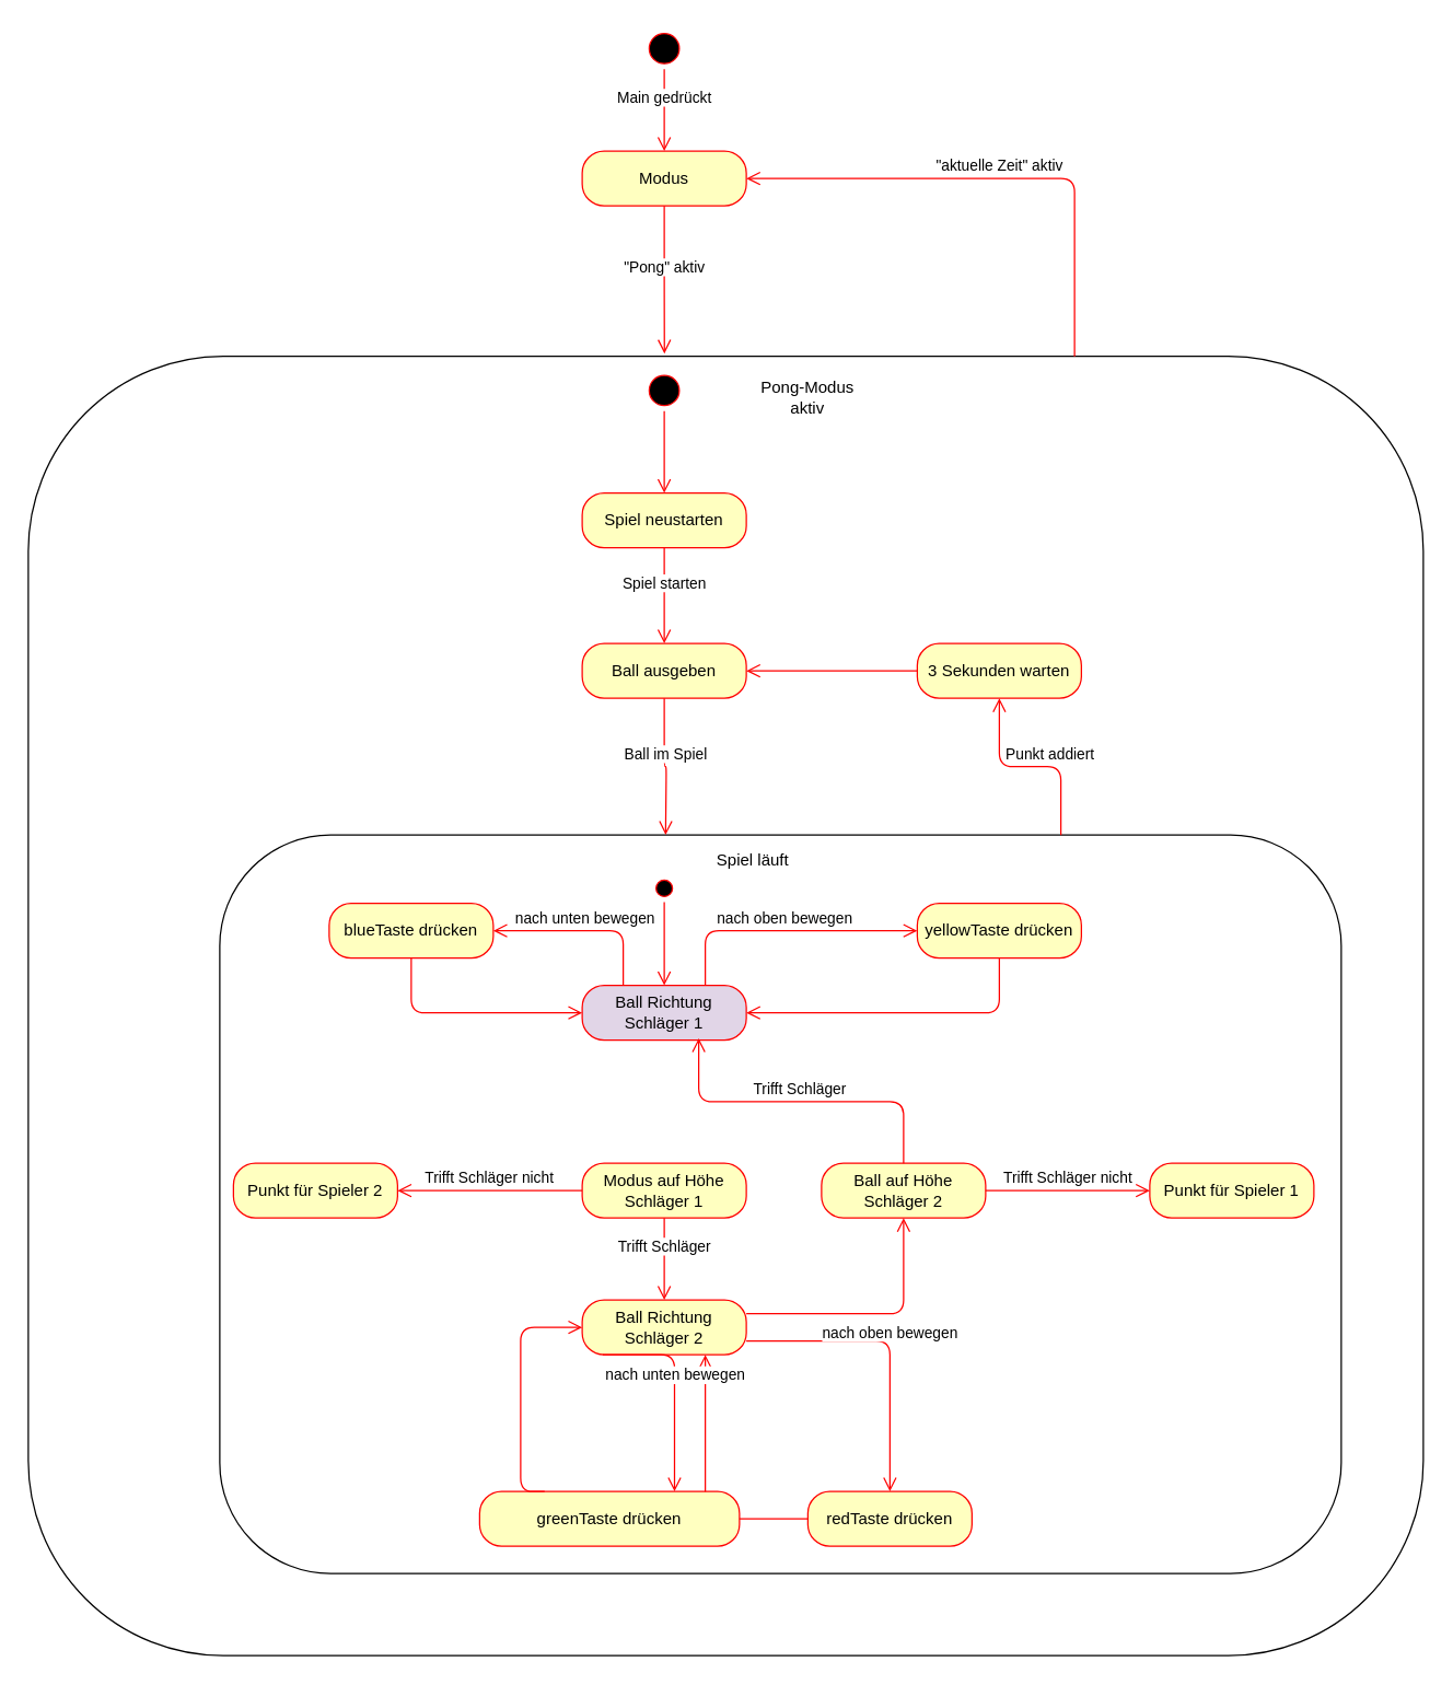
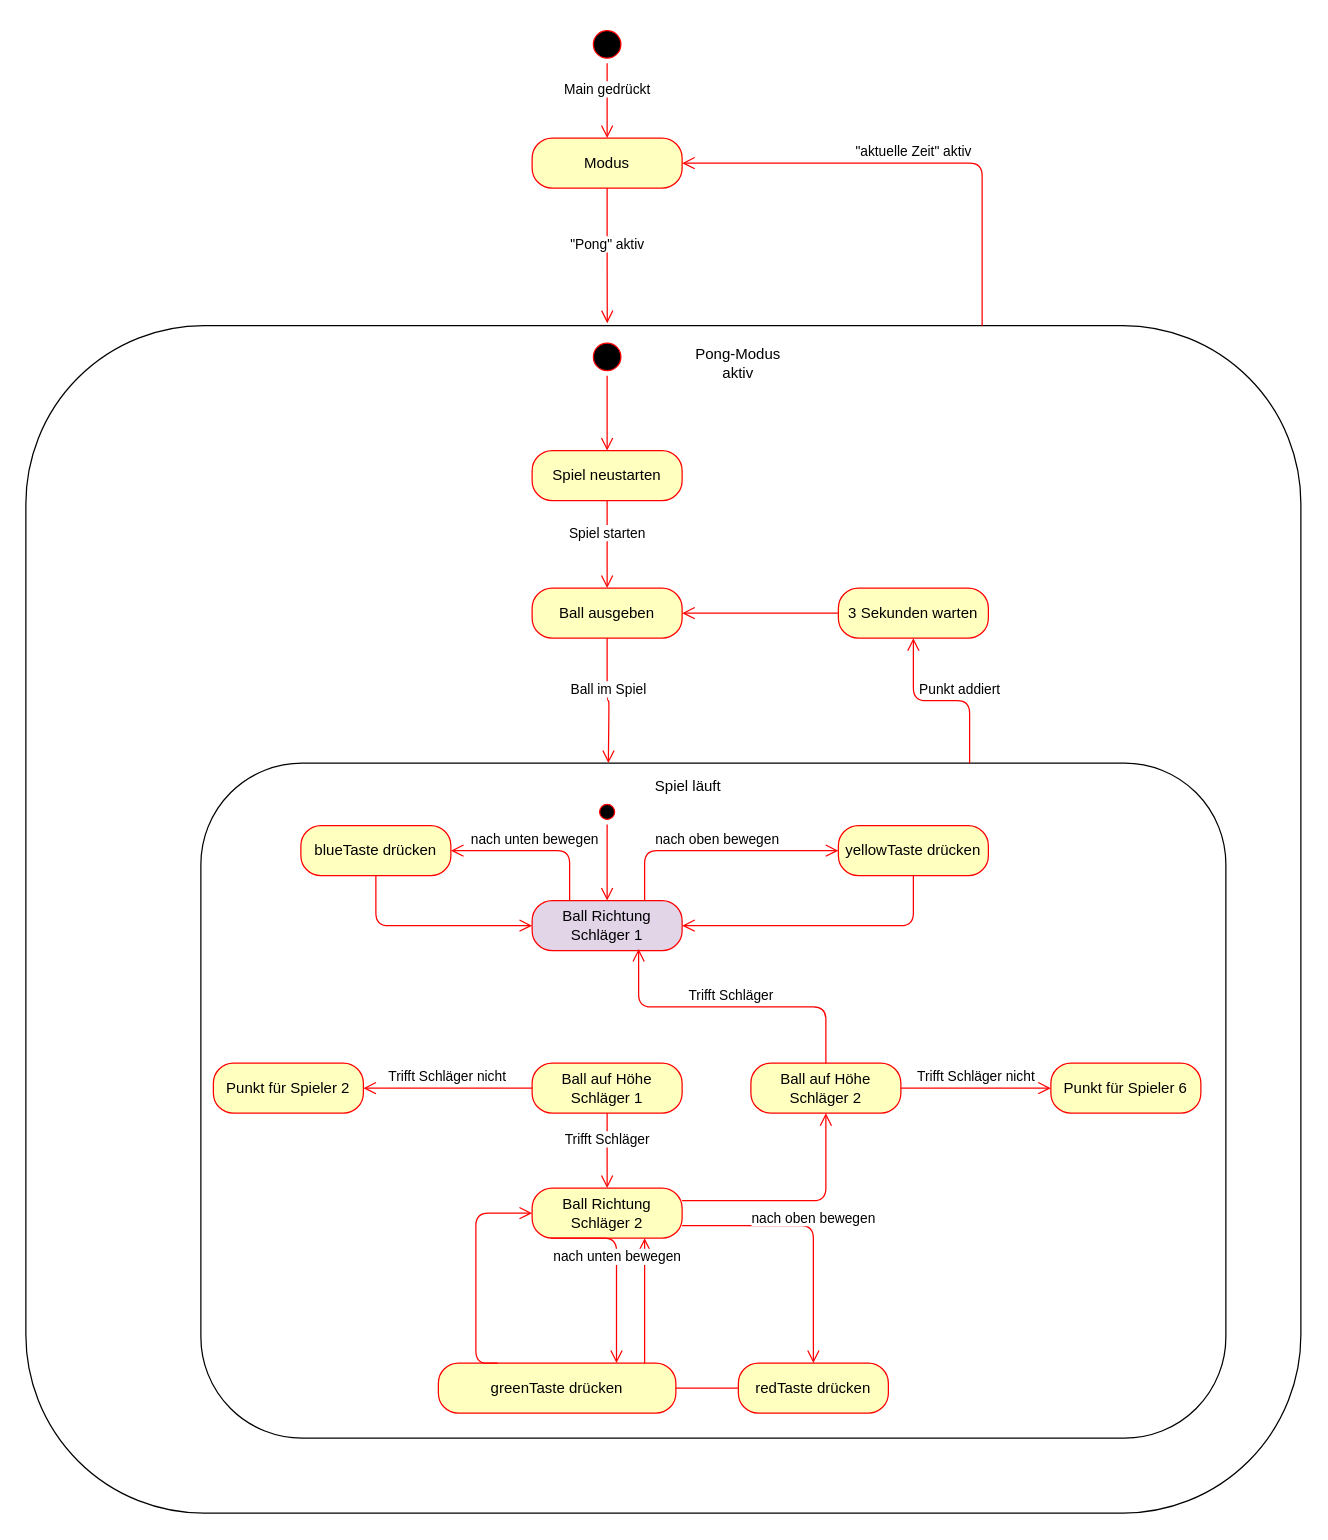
  <mxCell id="0" />
  <mxCell id="1" parent="0" />
  <mxCell id="2" value="" style="rounded=1;whiteSpace=wrap;html=1;" vertex="1" parent="1"><mxGeometry x="20" y="260" width="1020" height="950" as="geometry" /></mxCell>
  <mxCell id="3" value="" style="rounded=1;whiteSpace=wrap;html=1;" vertex="1" parent="1"><mxGeometry x="160" y="610" width="820" height="540" as="geometry" /></mxCell>
  <mxCell id="4" value="" style="ellipse;html=1;shape=startState;fillColor=#000000;strokeColor=#ff0000;" vertex="1" parent="1"><mxGeometry x="470" y="270" width="30" height="30" as="geometry" /></mxCell>
  <mxCell id="5" value="" style="edgeStyle=orthogonalEdgeStyle;html=1;verticalAlign=bottom;endArrow=open;endSize=8;strokeColor=#ff0000;entryX=0.5;entryY=0;entryDx=0;entryDy=0;" edge="1" source="4" parent="1" target="6"><mxGeometry relative="1" as="geometry"><mxPoint x="485" y="360" as="targetPoint" /></mxGeometry></mxCell>
  <mxCell id="6" value="Spiel neustarten" style="rounded=1;whiteSpace=wrap;html=1;arcSize=40;fontColor=#000000;fillColor=#ffffc0;strokeColor=#ff0000;" vertex="1" parent="1"><mxGeometry x="425" y="360" width="120" height="40" as="geometry" /></mxCell>
  <mxCell id="7" value="Spiel starten" style="edgeStyle=orthogonalEdgeStyle;html=1;verticalAlign=bottom;endArrow=open;endSize=8;strokeColor=#ff0000;entryX=0.5;entryY=0;entryDx=0;entryDy=0;" edge="1" source="6" parent="1" target="8"><mxGeometry relative="1" as="geometry"><mxPoint x="485" y="460" as="targetPoint" /></mxGeometry></mxCell>
  <mxCell id="8" value="Ball ausgeben" style="rounded=1;whiteSpace=wrap;html=1;arcSize=40;fontColor=#000000;fillColor=#ffffc0;strokeColor=#ff0000;" vertex="1" parent="1"><mxGeometry x="425" y="470" width="120" height="40" as="geometry" /></mxCell>
  <mxCell id="9" value="" style="ellipse;html=1;shape=startState;fillColor=#000000;strokeColor=#ff0000;rounded=1;" vertex="1" parent="1"><mxGeometry x="475" y="639" width="20" height="20" as="geometry" /></mxCell>
  <mxCell id="10" value="" style="edgeStyle=orthogonalEdgeStyle;html=1;verticalAlign=bottom;endArrow=open;endSize=8;strokeColor=#ff0000;" edge="1" source="9" parent="1"><mxGeometry relative="1" as="geometry"><mxPoint x="485" y="720" as="targetPoint" /></mxGeometry></mxCell>
  <mxCell id="11" value="Spiel läuft" style="text;html=1;strokeColor=none;fillColor=none;align=center;verticalAlign=middle;whiteSpace=wrap;rounded=0;" vertex="1" parent="1"><mxGeometry x="510" y="609" width="80" height="40" as="geometry" /></mxCell>
  <mxCell id="12" value="Ball Richtung Schläger 1" style="rounded=1;whiteSpace=wrap;html=1;arcSize=40;fontColor=#000000;fillColor=#e1d5e7;strokeColor=#ff0000;" vertex="1" parent="1"><mxGeometry x="425" y="720" width="120" height="40" as="geometry" /></mxCell>
  <mxCell id="13" value="yellowTaste drücken" style="rounded=1;whiteSpace=wrap;html=1;arcSize=40;fontColor=#000000;fillColor=#ffffc0;strokeColor=#ff0000;" vertex="1" parent="1"><mxGeometry x="670" y="660" width="120" height="40" as="geometry" /></mxCell>
  <mxCell id="14" value="" style="edgeStyle=orthogonalEdgeStyle;html=1;verticalAlign=bottom;endArrow=open;endSize=8;strokeColor=#ff0000;entryX=1;entryY=0.5;entryDx=0;entryDy=0;exitX=0.5;exitY=1;exitDx=0;exitDy=0;" edge="1" source="13" parent="1" target="12"><mxGeometry relative="1" as="geometry"><mxPoint x="630" y="780" as="targetPoint" /><Array as="points"><mxPoint x="730" y="740" /></Array></mxGeometry></mxCell>
  <mxCell id="15" value="blueTaste drücken" style="rounded=1;whiteSpace=wrap;html=1;arcSize=40;fontColor=#000000;fillColor=#ffffc0;strokeColor=#ff0000;" vertex="1" parent="1"><mxGeometry x="240" y="660" width="120" height="40" as="geometry" /></mxCell>
  <mxCell id="16" value="nach oben bewegen" style="edgeStyle=orthogonalEdgeStyle;html=1;verticalAlign=bottom;endArrow=open;endSize=8;strokeColor=#ff0000;entryX=0;entryY=0.5;entryDx=0;entryDy=0;exitX=0.75;exitY=0;exitDx=0;exitDy=0;" edge="1" parent="1" source="12" target="13"><mxGeometry relative="1" as="geometry"><mxPoint x="554.862" y="740" as="targetPoint" /><mxPoint x="580" y="710.345" as="sourcePoint" /><Array as="points"><mxPoint x="515" y="680" /></Array></mxGeometry></mxCell>
  <mxCell id="17" value="" style="edgeStyle=orthogonalEdgeStyle;html=1;verticalAlign=bottom;endArrow=open;endSize=8;strokeColor=#ff0000;entryX=0;entryY=0.5;entryDx=0;entryDy=0;exitX=0.5;exitY=1;exitDx=0;exitDy=0;" edge="1" parent="1" source="15" target="12"><mxGeometry relative="1" as="geometry"><mxPoint x="554.862" y="740" as="targetPoint" /><mxPoint x="580" y="710.345" as="sourcePoint" /><Array as="points"><mxPoint x="300" y="740" /></Array></mxGeometry></mxCell>
  <mxCell id="18" value="nach unten bewegen" style="edgeStyle=orthogonalEdgeStyle;html=1;verticalAlign=bottom;endArrow=open;endSize=8;strokeColor=#ff0000;entryX=1;entryY=0.5;entryDx=0;entryDy=0;exitX=0.25;exitY=0;exitDx=0;exitDy=0;" edge="1" parent="1" source="12" target="15"><mxGeometry relative="1" as="geometry"><mxPoint x="525.207" y="770.345" as="targetPoint" /><mxPoint x="690.034" y="810.345" as="sourcePoint" /><Array as="points"><mxPoint x="455" y="680" /></Array></mxGeometry></mxCell>
- <mxCell id="19" value="Modus auf Höhe Schläger 1" style="rounded=1;whiteSpace=wrap;html=1;arcSize=40;fontColor=#000000;fillColor=#ffffc0;strokeColor=#ff0000;" vertex="1" parent="1"><mxGeometry x="425" y="850" width="120" height="40" as="geometry" /></mxCell>
+ <mxCell id="19" value="Ball auf Höhe Schläger 1" style="rounded=1;whiteSpace=wrap;html=1;arcSize=40;fontColor=#000000;fillColor=#ffffc0;strokeColor=#ff0000;" vertex="1" parent="1"><mxGeometry x="425" y="850" width="120" height="40" as="geometry" /></mxCell>
  <mxCell id="20" value="Trifft Schläger" style="edgeStyle=orthogonalEdgeStyle;html=1;verticalAlign=bottom;endArrow=open;endSize=8;strokeColor=#ff0000;entryX=0.5;entryY=0;entryDx=0;entryDy=0;" edge="1" source="19" parent="1" target="21"><mxGeometry relative="1" as="geometry"><mxPoint x="485" y="920" as="targetPoint" /></mxGeometry></mxCell>
  <mxCell id="21" value="Ball Richtung Schläger 2" style="rounded=1;whiteSpace=wrap;html=1;arcSize=40;fontColor=#000000;fillColor=#ffffc0;strokeColor=#ff0000;" vertex="1" parent="1"><mxGeometry x="425" y="950" width="120" height="40" as="geometry" /></mxCell>
  <mxCell id="22" value="Punkt für Spieler 2" style="rounded=1;whiteSpace=wrap;html=1;arcSize=40;fontColor=#000000;fillColor=#ffffc0;strokeColor=#ff0000;" vertex="1" parent="1"><mxGeometry x="170" y="850" width="120" height="40" as="geometry" /></mxCell>
  <mxCell id="23" value="Trifft Schläger nicht" style="edgeStyle=orthogonalEdgeStyle;html=1;verticalAlign=bottom;endArrow=open;endSize=8;strokeColor=#ff0000;entryX=1;entryY=0.5;entryDx=0;entryDy=0;exitX=0;exitY=0.5;exitDx=0;exitDy=0;" edge="1" parent="1" source="19" target="22"><mxGeometry relative="1" as="geometry"><mxPoint x="494.862" y="960" as="targetPoint" /><mxPoint x="494.862" y="900" as="sourcePoint" /></mxGeometry></mxCell>
  <mxCell id="24" value="redTaste drücken" style="rounded=1;whiteSpace=wrap;html=1;arcSize=40;fontColor=#000000;fillColor=#ffffc0;strokeColor=#ff0000;" vertex="1" parent="1"><mxGeometry x="590" y="1090" width="120" height="40" as="geometry" /></mxCell>
  <mxCell id="25" value="" style="edgeStyle=orthogonalEdgeStyle;html=1;verticalAlign=bottom;endArrow=open;endSize=8;strokeColor=#ff0000;entryX=0.75;entryY=1;entryDx=0;entryDy=0;exitX=0;exitY=0.5;exitDx=0;exitDy=0;" edge="1" parent="1" source="24" target="21"><mxGeometry relative="1" as="geometry"><mxPoint x="574.862" y="967.5" as="targetPoint" /><Array as="points"><mxPoint x="515" y="1110" /></Array></mxGeometry></mxCell>
  <mxCell id="26" value="greenTaste drücken" style="rounded=1;whiteSpace=wrap;html=1;arcSize=40;fontColor=#000000;fillColor=#ffffc0;strokeColor=#ff0000;" vertex="1" parent="1"><mxGeometry x="350" y="1090" width="190" height="40" as="geometry" /></mxCell>
  <mxCell id="27" value="nach oben bewegen" style="edgeStyle=orthogonalEdgeStyle;html=1;verticalAlign=bottom;endArrow=open;endSize=8;strokeColor=#ff0000;entryX=0.5;entryY=0;entryDx=0;entryDy=0;exitX=1;exitY=0.75;exitDx=0;exitDy=0;" edge="1" parent="1" target="24" source="21"><mxGeometry relative="1" as="geometry"><mxPoint x="584.862" y="977.5" as="targetPoint" /><mxPoint x="546" y="980" as="sourcePoint" /><Array as="points"><mxPoint x="650" y="980" /></Array></mxGeometry></mxCell>
  <mxCell id="28" value="" style="edgeStyle=orthogonalEdgeStyle;html=1;verticalAlign=bottom;endArrow=open;endSize=8;strokeColor=#ff0000;entryX=0;entryY=0.5;entryDx=0;entryDy=0;exitX=0.25;exitY=0;exitDx=0;exitDy=0;" edge="1" parent="1" source="26" target="21"><mxGeometry relative="1" as="geometry"><mxPoint x="545.207" y="997.845" as="targetPoint" /><mxPoint x="610" y="947.845" as="sourcePoint" /><Array as="points"><mxPoint x="380" y="970" /></Array></mxGeometry></mxCell>
  <mxCell id="29" value="nach unten bewegen" style="edgeStyle=orthogonalEdgeStyle;html=1;verticalAlign=bottom;endArrow=open;endSize=8;strokeColor=#ff0000;entryX=0.75;entryY=0;entryDx=0;entryDy=0;" edge="1" parent="1" target="26"><mxGeometry relative="1" as="geometry"><mxPoint x="555.207" y="1007.845" as="targetPoint" /><mxPoint x="440" y="990" as="sourcePoint" /><Array as="points"><mxPoint x="440" y="990" /></Array></mxGeometry></mxCell>
  <mxCell id="30" value="Ball auf Höhe Schläger 2" style="rounded=1;whiteSpace=wrap;html=1;arcSize=40;fontColor=#000000;fillColor=#ffffc0;strokeColor=#ff0000;" vertex="1" parent="1"><mxGeometry x="600" y="850" width="120" height="40" as="geometry" /></mxCell>
  <mxCell id="31" value="" style="edgeStyle=orthogonalEdgeStyle;html=1;verticalAlign=bottom;endArrow=open;endSize=8;strokeColor=#ff0000;entryX=0.5;entryY=1;entryDx=0;entryDy=0;exitX=1;exitY=0.25;exitDx=0;exitDy=0;" edge="1" parent="1" source="21" target="30"><mxGeometry relative="1" as="geometry"><mxPoint x="495.167" y="959.833" as="targetPoint" /><mxPoint x="495.167" y="900" as="sourcePoint" /></mxGeometry></mxCell>
  <mxCell id="32" value="Trifft Schläger" style="edgeStyle=orthogonalEdgeStyle;html=1;verticalAlign=bottom;endArrow=open;endSize=8;strokeColor=#ff0000;entryX=0.71;entryY=0.965;entryDx=0;entryDy=0;entryPerimeter=0;exitX=0.5;exitY=0;exitDx=0;exitDy=0;" edge="1" parent="1" source="30" target="12"><mxGeometry relative="1" as="geometry"><mxPoint x="505.167" y="969.833" as="targetPoint" /><mxPoint x="505.167" y="910" as="sourcePoint" /></mxGeometry></mxCell>
- <mxCell id="33" value="Punkt für Spieler 1" style="rounded=1;whiteSpace=wrap;html=1;arcSize=40;fontColor=#000000;fillColor=#ffffc0;strokeColor=#ff0000;" vertex="1" parent="1"><mxGeometry x="840" y="850" width="120" height="40" as="geometry" /></mxCell>
+ <mxCell id="33" value="Punkt für Spieler 6" style="rounded=1;whiteSpace=wrap;html=1;arcSize=40;fontColor=#000000;fillColor=#ffffc0;strokeColor=#ff0000;" vertex="1" parent="1"><mxGeometry x="840" y="850" width="120" height="40" as="geometry" /></mxCell>
  <mxCell id="34" value="Trifft Schläger nicht" style="edgeStyle=orthogonalEdgeStyle;html=1;verticalAlign=bottom;endArrow=open;endSize=8;strokeColor=#ff0000;entryX=0;entryY=0.5;entryDx=0;entryDy=0;exitX=1;exitY=0.5;exitDx=0;exitDy=0;" edge="1" parent="1" source="30" target="33"><mxGeometry relative="1" as="geometry"><mxPoint x="300.167" y="879.833" as="targetPoint" /><mxPoint x="435.167" y="879.833" as="sourcePoint" /></mxGeometry></mxCell>
  <mxCell id="35" value="3 Sekunden warten" style="rounded=1;whiteSpace=wrap;html=1;arcSize=40;fontColor=#000000;fillColor=#ffffc0;strokeColor=#ff0000;" vertex="1" parent="1"><mxGeometry x="670" y="470" width="120" height="40" as="geometry" /></mxCell>
  <mxCell id="36" value="Punkt addiert" style="edgeStyle=orthogonalEdgeStyle;html=1;verticalAlign=bottom;endArrow=open;endSize=8;strokeColor=#ff0000;entryX=0.5;entryY=1;entryDx=0;entryDy=0;exitX=0.75;exitY=0;exitDx=0;exitDy=0;" edge="1" parent="1" source="3" target="35"><mxGeometry x="-0.199" relative="1" as="geometry"><mxPoint x="494.353" y="621.235" as="targetPoint" /><mxPoint x="495.529" y="520" as="sourcePoint" /><mxPoint as="offset" /></mxGeometry></mxCell>
  <mxCell id="37" value="" style="edgeStyle=orthogonalEdgeStyle;html=1;verticalAlign=bottom;endArrow=open;endSize=8;strokeColor=#ff0000;entryX=1;entryY=0.5;entryDx=0;entryDy=0;exitX=0;exitY=0.5;exitDx=0;exitDy=0;" edge="1" parent="1" source="35" target="8"><mxGeometry x="-0.199" relative="1" as="geometry"><mxPoint x="794.941" y="530.059" as="targetPoint" /><mxPoint x="794.941" y="630.059" as="sourcePoint" /><mxPoint as="offset" /></mxGeometry></mxCell>
  <mxCell id="38" value="Ball im Spiel" style="edgeStyle=orthogonalEdgeStyle;html=1;verticalAlign=bottom;endArrow=open;endSize=8;strokeColor=#ff0000;exitX=0.5;exitY=1;exitDx=0;exitDy=0;" edge="1" parent="1" source="8"><mxGeometry x="0.012" relative="1" as="geometry"><mxPoint x="486" y="610" as="targetPoint" /><mxPoint x="724.941" y="500.059" as="sourcePoint" /><mxPoint as="offset" /></mxGeometry></mxCell>
  <mxCell id="39" value="Pong-Modus aktiv" style="text;html=1;strokeColor=none;fillColor=none;align=center;verticalAlign=middle;whiteSpace=wrap;rounded=0;" vertex="1" parent="1"><mxGeometry x="550" y="270" width="80" height="40" as="geometry" /></mxCell>
  <mxCell id="40" value="" style="ellipse;html=1;shape=startState;fillColor=#000000;strokeColor=#ff0000;rounded=1;" vertex="1" parent="1"><mxGeometry x="470" y="20" width="30" height="30" as="geometry" /></mxCell>
  <mxCell id="41" value="Main gedrückt" style="edgeStyle=orthogonalEdgeStyle;html=1;verticalAlign=bottom;endArrow=open;endSize=8;strokeColor=#ff0000;" edge="1" source="40" parent="1"><mxGeometry relative="1" as="geometry"><mxPoint x="485" y="110" as="targetPoint" /></mxGeometry></mxCell>
  <mxCell id="42" value="Modus" style="rounded=1;whiteSpace=wrap;html=1;arcSize=40;fontColor=#000000;fillColor=#ffffc0;strokeColor=#ff0000;" vertex="1" parent="1"><mxGeometry x="425" y="110" width="120" height="40" as="geometry" /></mxCell>
  <mxCell id="43" value="&quot;Pong&quot; aktiv" style="edgeStyle=orthogonalEdgeStyle;html=1;verticalAlign=bottom;endArrow=open;endSize=8;strokeColor=#ff0000;entryX=0.456;entryY=-0.002;entryDx=0;entryDy=0;entryPerimeter=0;" edge="1" source="42" parent="1" target="2"><mxGeometry relative="1" as="geometry"><mxPoint x="485" y="210" as="targetPoint" /></mxGeometry></mxCell>
  <mxCell id="44" value="&quot;aktuelle Zeit&quot; aktiv" style="edgeStyle=orthogonalEdgeStyle;html=1;verticalAlign=bottom;endArrow=open;endSize=8;strokeColor=#ff0000;entryX=1;entryY=0.5;entryDx=0;entryDy=0;exitX=0.75;exitY=0;exitDx=0;exitDy=0;" edge="1" parent="1" source="2" target="42"><mxGeometry relative="1" as="geometry"><mxPoint x="495.333" y="268" as="targetPoint" /><mxPoint x="495.333" y="160" as="sourcePoint" /></mxGeometry></mxCell>
